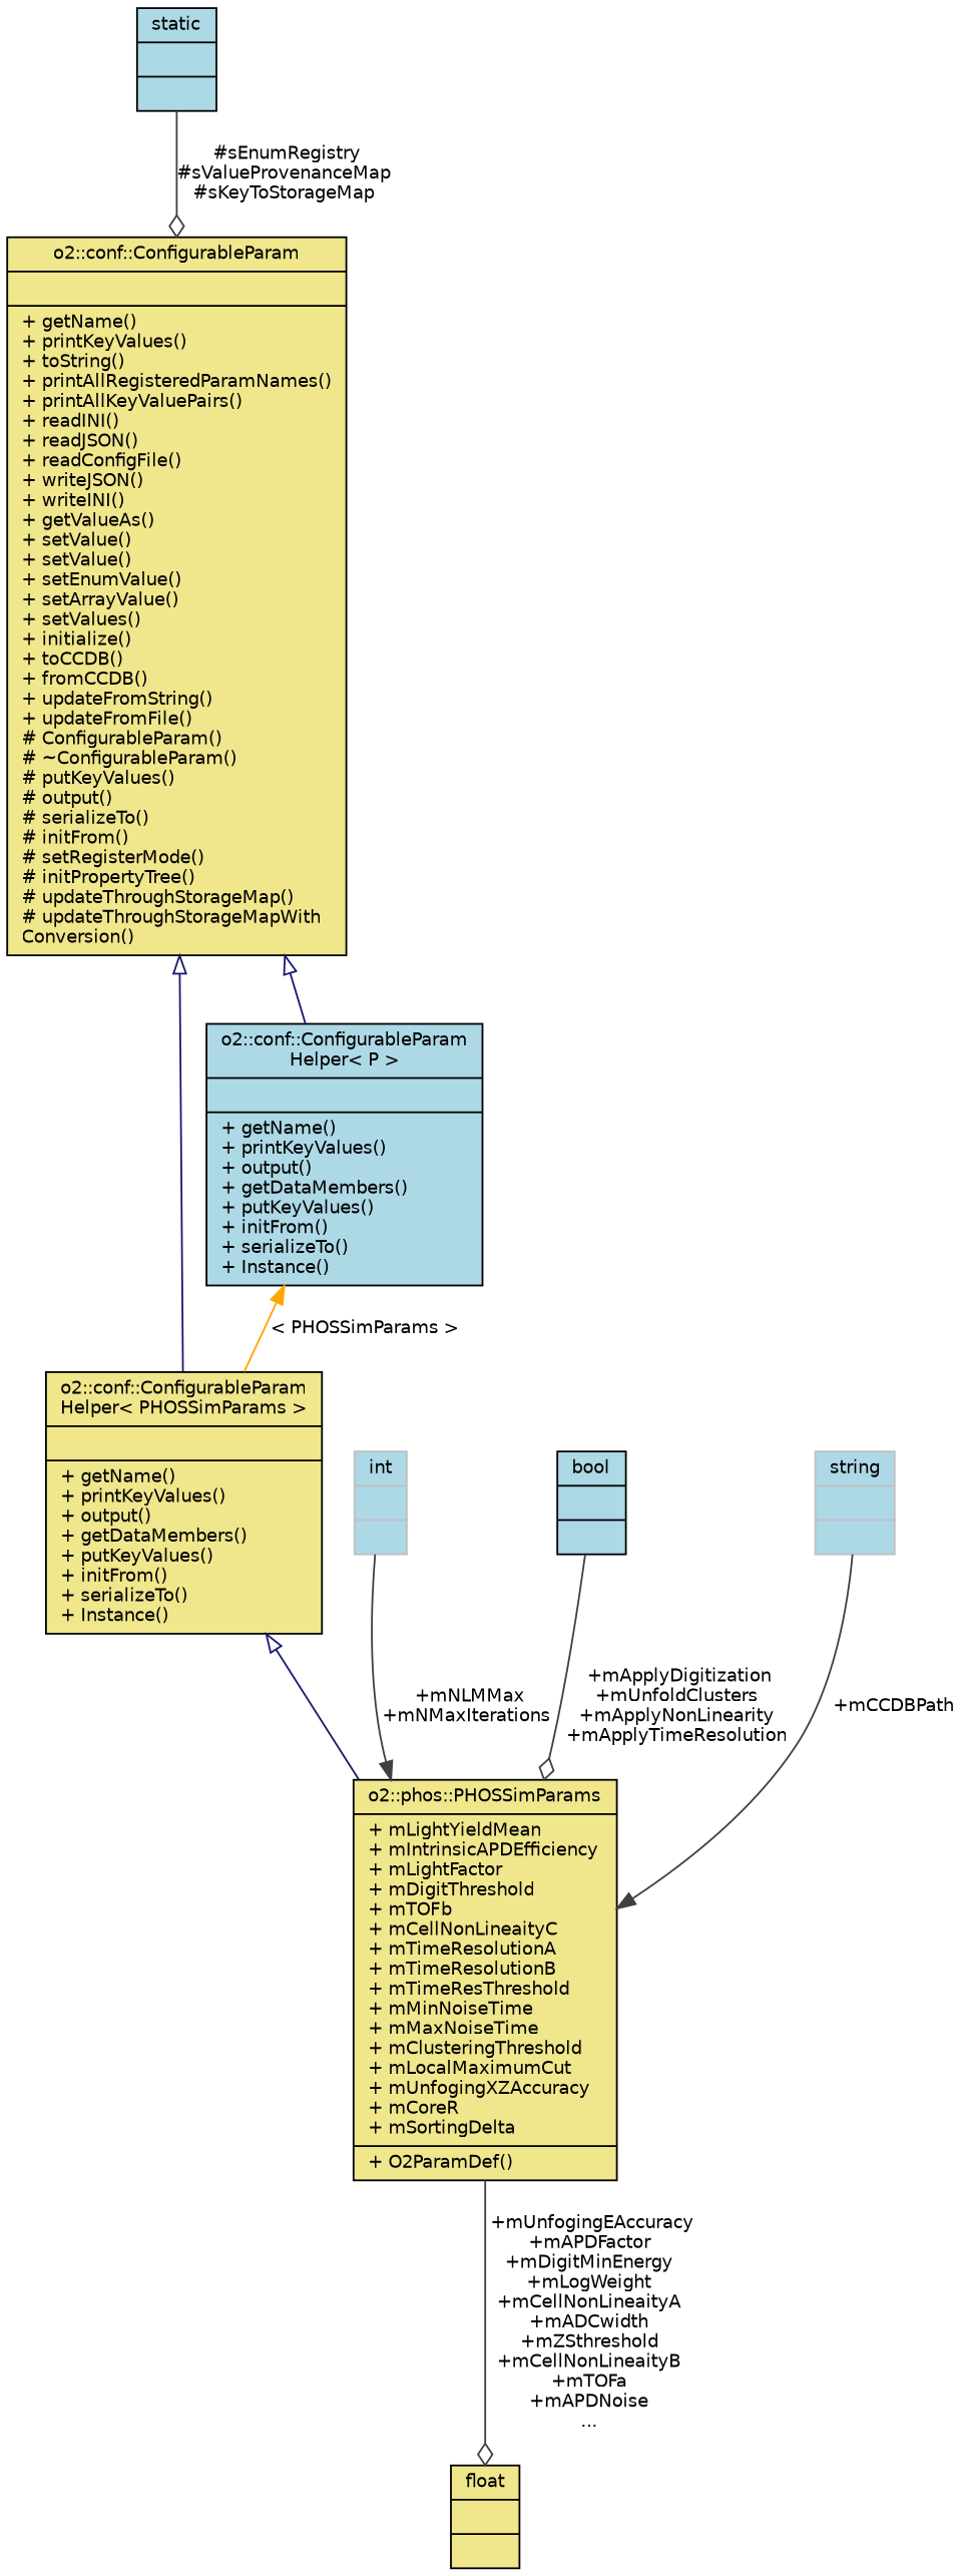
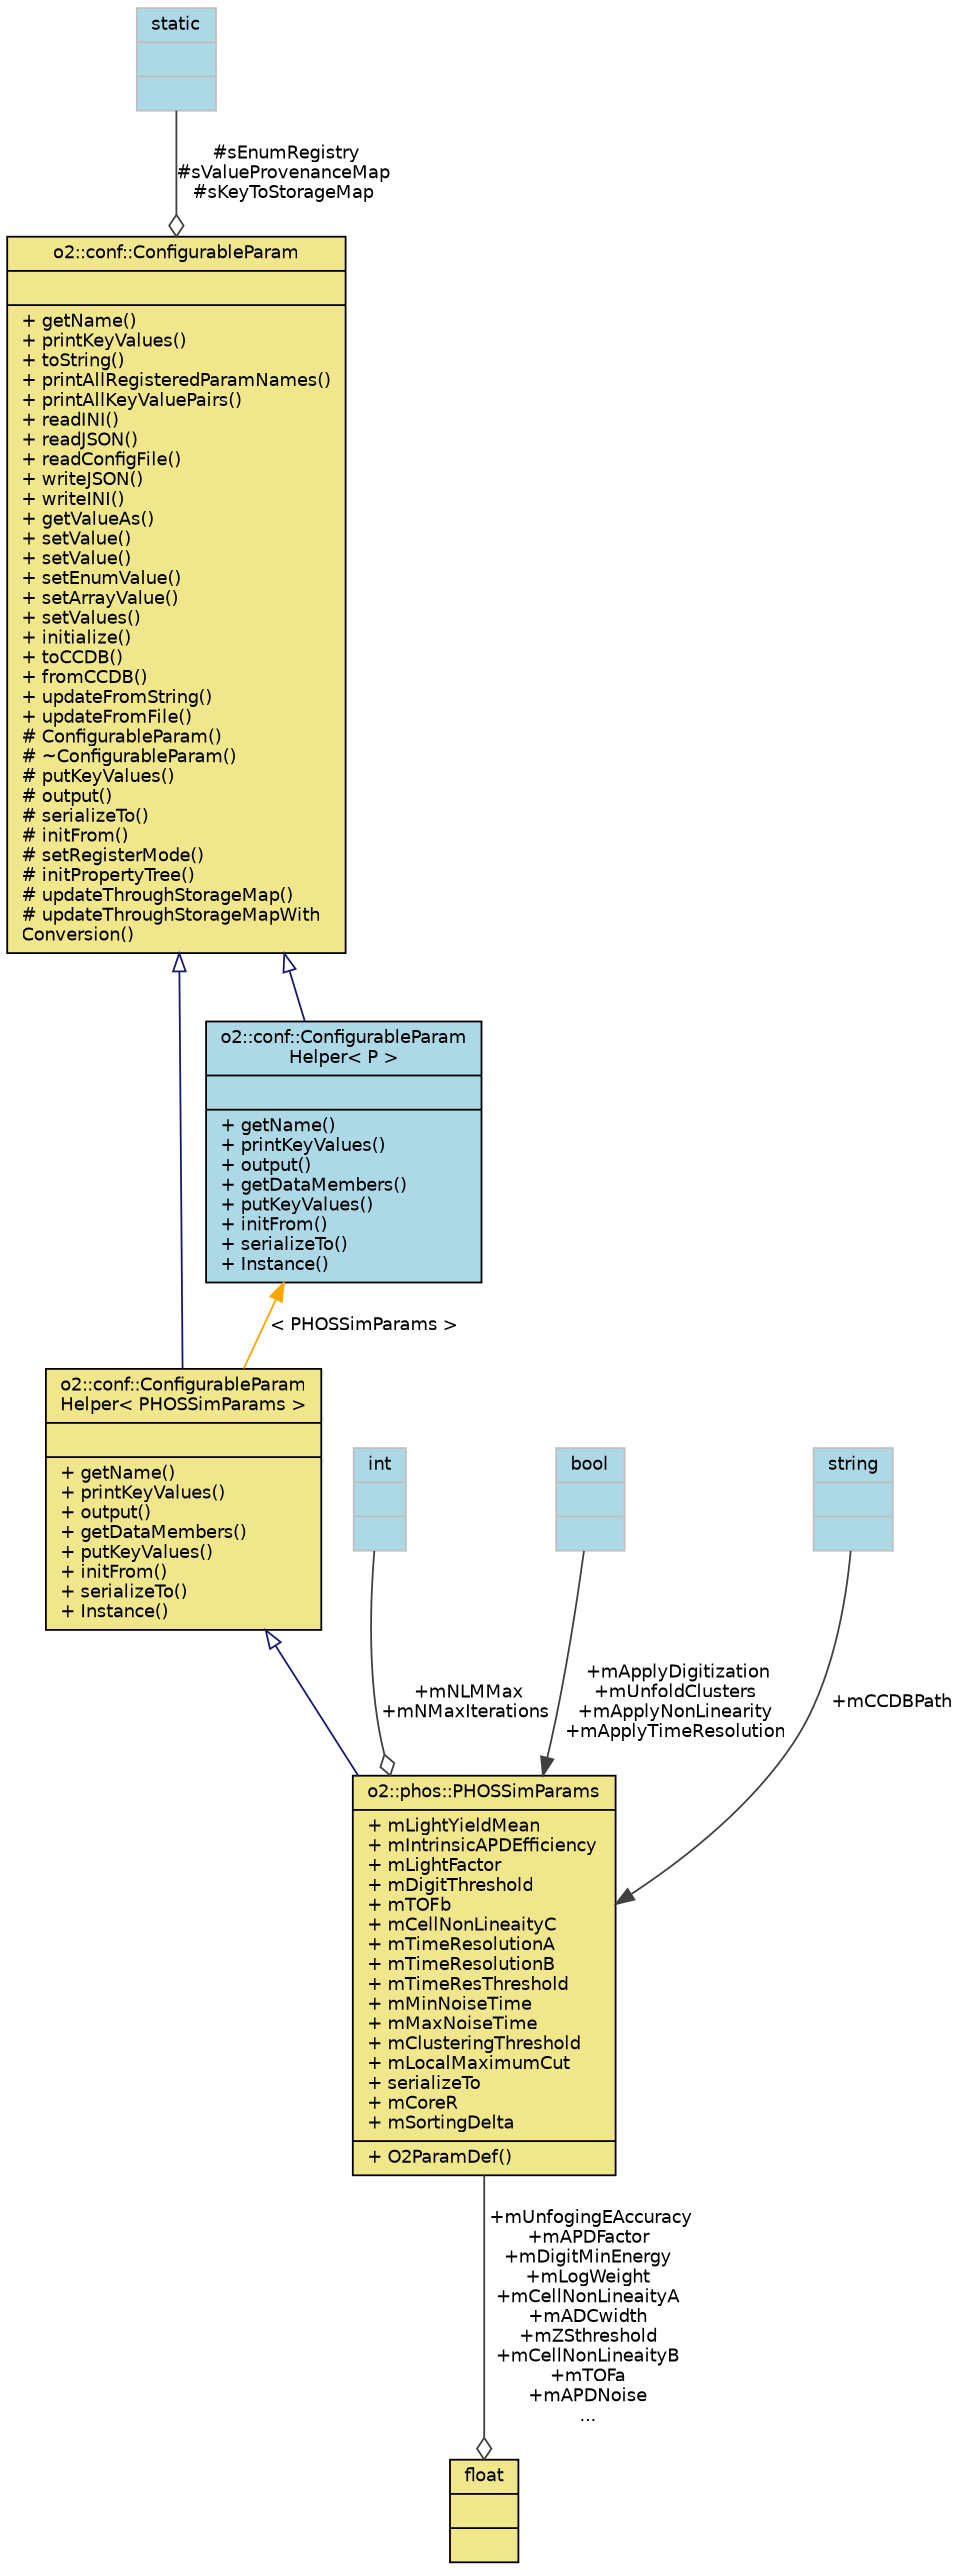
  digraph {
    node [color=black fillcolor=lightblue fontname=Helvetica fontsize=10 shape=record style=filled]
    edge [color=grey25 fontname=Helvetica fontsize=10 labelfontname=Helvetica labelfontsize=10 style=solid]
-   n1 [fillcolor=khaki fontcolor=black height=0.2 label="{o2::phos::PHOSSimParams\n|+ mLightYieldMean\l+ mIntrinsicAPDEfficiency\l+ mLightFactor\l+ mDigitThreshold\l+ mTOFb\l+ mCellNonLineaityC\l+ mTimeResolutionA\l+ mTimeResolutionB\l+ mTimeResThreshold\l+ mMinNoiseTime\l+ mMaxNoiseTime\l+ mClusteringThreshold\l+ mLocalMaximumCut\l+ mUnfogingXZAccuracy\l+ mCoreR\l+ mSortingDelta\l|+ O2ParamDef()\l}" width=0.4]
+   n1 [fillcolor=khaki fontcolor=black height=0.2 label="{o2::phos::PHOSSimParams\n|+ mLightYieldMean\l+ mIntrinsicAPDEfficiency\l+ mLightFactor\l+ mDigitThreshold\l+ mTOFb\l+ mCellNonLineaityC\l+ mTimeResolutionA\l+ mTimeResolutionB\l+ mTimeResThreshold\l+ mMinNoiseTime\l+ mMaxNoiseTime\l+ mClusteringThreshold\l+ mLocalMaximumCut\l+ serializeTo\l+ mCoreR\l+ mSortingDelta\l|+ O2ParamDef()\l}" width=0.4]
    n2 [fillcolor=khaki height=0.2 label="{float\n||}" width=0.4]
    n3 [fillcolor=khaki height=0.2 label="{o2::conf::ConfigurableParam\lHelper\< PHOSSimParams \>\n||+ getName()\l+ printKeyValues()\l+ output()\l+ getDataMembers()\l+ putKeyValues()\l+ initFrom()\l+ serializeTo()\l+ Instance()\l}" width=0.4]
    n4 [fillcolor=khaki height=0.2 label="{o2::conf::ConfigurableParam\n||+ getName()\l+ printKeyValues()\l+ toString()\l+ printAllRegisteredParamNames()\l+ printAllKeyValuePairs()\l+ readINI()\l+ readJSON()\l+ readConfigFile()\l+ writeJSON()\l+ writeINI()\l+ getValueAs()\l+ setValue()\l+ setValue()\l+ setEnumValue()\l+ setArrayValue()\l+ setValues()\l+ initialize()\l+ toCCDB()\l+ fromCCDB()\l+ updateFromString()\l+ updateFromFile()\l# ConfigurableParam()\l# ~ConfigurableParam()\l# putKeyValues()\l# output()\l# serializeTo()\l# initFrom()\l# setRegisterMode()\l# initPropertyTree()\l# updateThroughStorageMap()\l# updateThroughStorageMapWith\lConversion()\l}" width=0.4]
    n5 [height=0.2 label="{o2::conf::ConfigurableParam\lHelper\< P \>\n||+ getName()\l+ printKeyValues()\l+ output()\l+ getDataMembers()\l+ putKeyValues()\l+ initFrom()\l+ serializeTo()\l+ Instance()\l}" width=0.4]
-   n6 [height=0.2 label="{static\n||}" width=0.4]
+   n6 [color=grey75 height=0.2 label="{static\n||}" width=0.4]
    n7 [color=grey75 height=0.2 label="{int\n||}" width=0.4]
-   n8 [height=0.2 label="{bool\n||}" width=0.4]
+   n8 [color=grey75 height=0.2 label="{bool\n||}" width=0.4]
    n9 [color=grey75 height=0.2 label="{string\n||}" width=0.4]
    n1 -> n2 [arrowhead=odiamond label=" +mUnfogingEAccuracy\n+mAPDFactor\n+mDigitMinEnergy\n+mLogWeight\n+mCellNonLineaityA\n+mADCwidth\n+mZSthreshold\n+mCellNonLineaityB\n+mTOFa\n+mAPDNoise\n..."]
    n3 -> n1 [arrowtail=onormal color=midnightblue dir=back]
    n4 -> n3 [arrowtail=onormal color=midnightblue dir=back]
    n4 -> n5 [arrowtail=onormal color=midnightblue dir=back]
    n5 -> n3 [color=orange dir=back label=" \< PHOSSimParams \>"]
    n6 -> n4 [arrowhead=odiamond label=" #sEnumRegistry\n#sValueProvenanceMap\n#sKeyToStorageMap"]
-   n7 -> n1 [arrowhead=normal label=" +mNLMMax\n+mNMaxIterations"]
-   n8 -> n1 [arrowhead=odiamond label=" +mApplyDigitization\n+mUnfoldClusters\n+mApplyNonLinearity\n+mApplyTimeResolution"]
+   n7 -> n1 [arrowhead=odiamond label=" +mNLMMax\n+mNMaxIterations"]
+   n8 -> n1 [arrowhead=normal label=" +mApplyDigitization\n+mUnfoldClusters\n+mApplyNonLinearity\n+mApplyTimeResolution"]
    n9 -> n1 [arrowhead=normal label=" +mCCDBPath"]
  }
